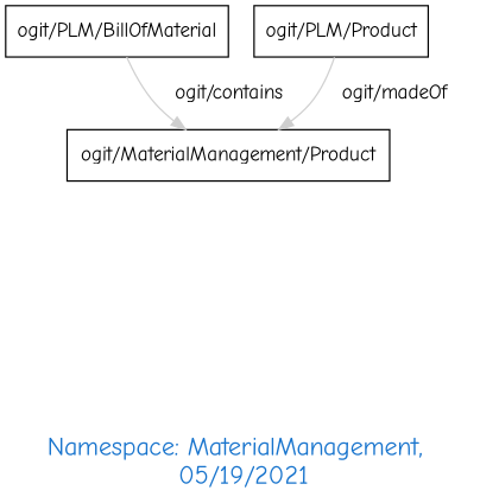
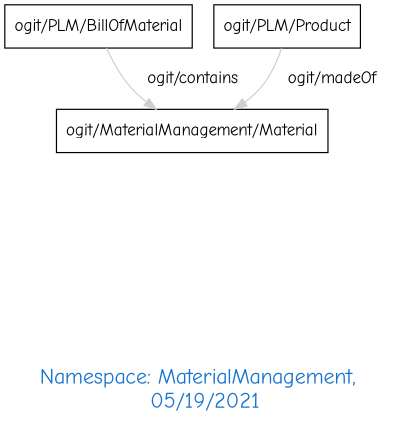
  digraph {
    fontcolor=dodgerblue3
    fontsize=18
    label="\n\n\nNamespace: MaterialManagement, \n 05/19/2021"
    rankdir=TB
    fontname="Comic Neue"
    node [shape=polygon fontname="Comic Neue"]
    edge [color=gray81 fontname="Comic Neue"]
    "ogit/PLM/BillOfMaterial"
-   "ogit/MaterialManagement/Material" [label="ogit/MaterialManagement/Product"]
+   "ogit/MaterialManagement/Material"
    "ogit/PLM/Product"
    "ogit/PLM/BillOfMaterial" -> "ogit/MaterialManagement/Material" [label="   ogit/contains    "]
    "ogit/PLM/Product" -> "ogit/MaterialManagement/Material" [label="   ogit/madeOf    "]
  }
